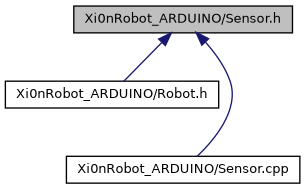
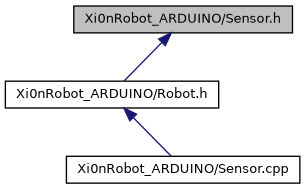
  digraph {
    node [color=black fillcolor=white fontname=Helvetica fontsize=10 shape=record style=filled]
    edge [color=midnightblue dir=back fontname=Helvetica fontsize=10 labelfontname=Helvetica labelfontsize=10 style=solid]
    n1 [fillcolor=grey75 fontcolor=black height=0.2 label="Xi0nRobot_ARDUINO/Sensor.h" width=0.4]
    n2 [height=0.2 label="Xi0nRobot_ARDUINO/Robot.h" width=0.4]
    n3 [height=0.2 label="Xi0nRobot_ARDUINO/Sensor.cpp" width=0.4]
    n1 -> n2
-   n1 -> n3
+   n2 -> n3
  }
